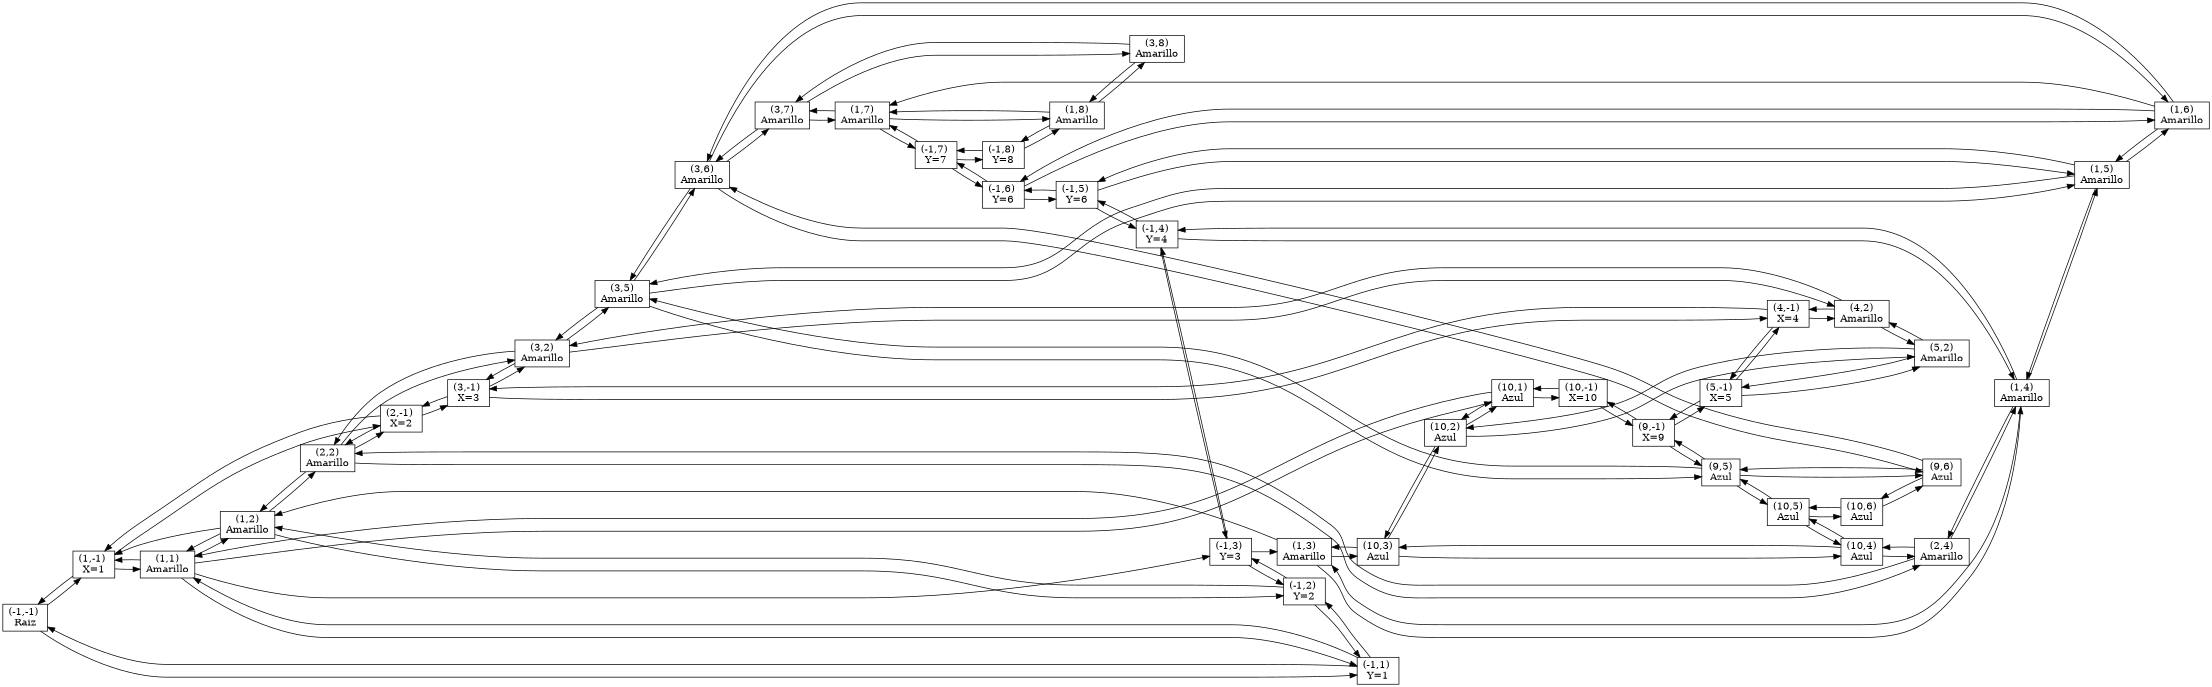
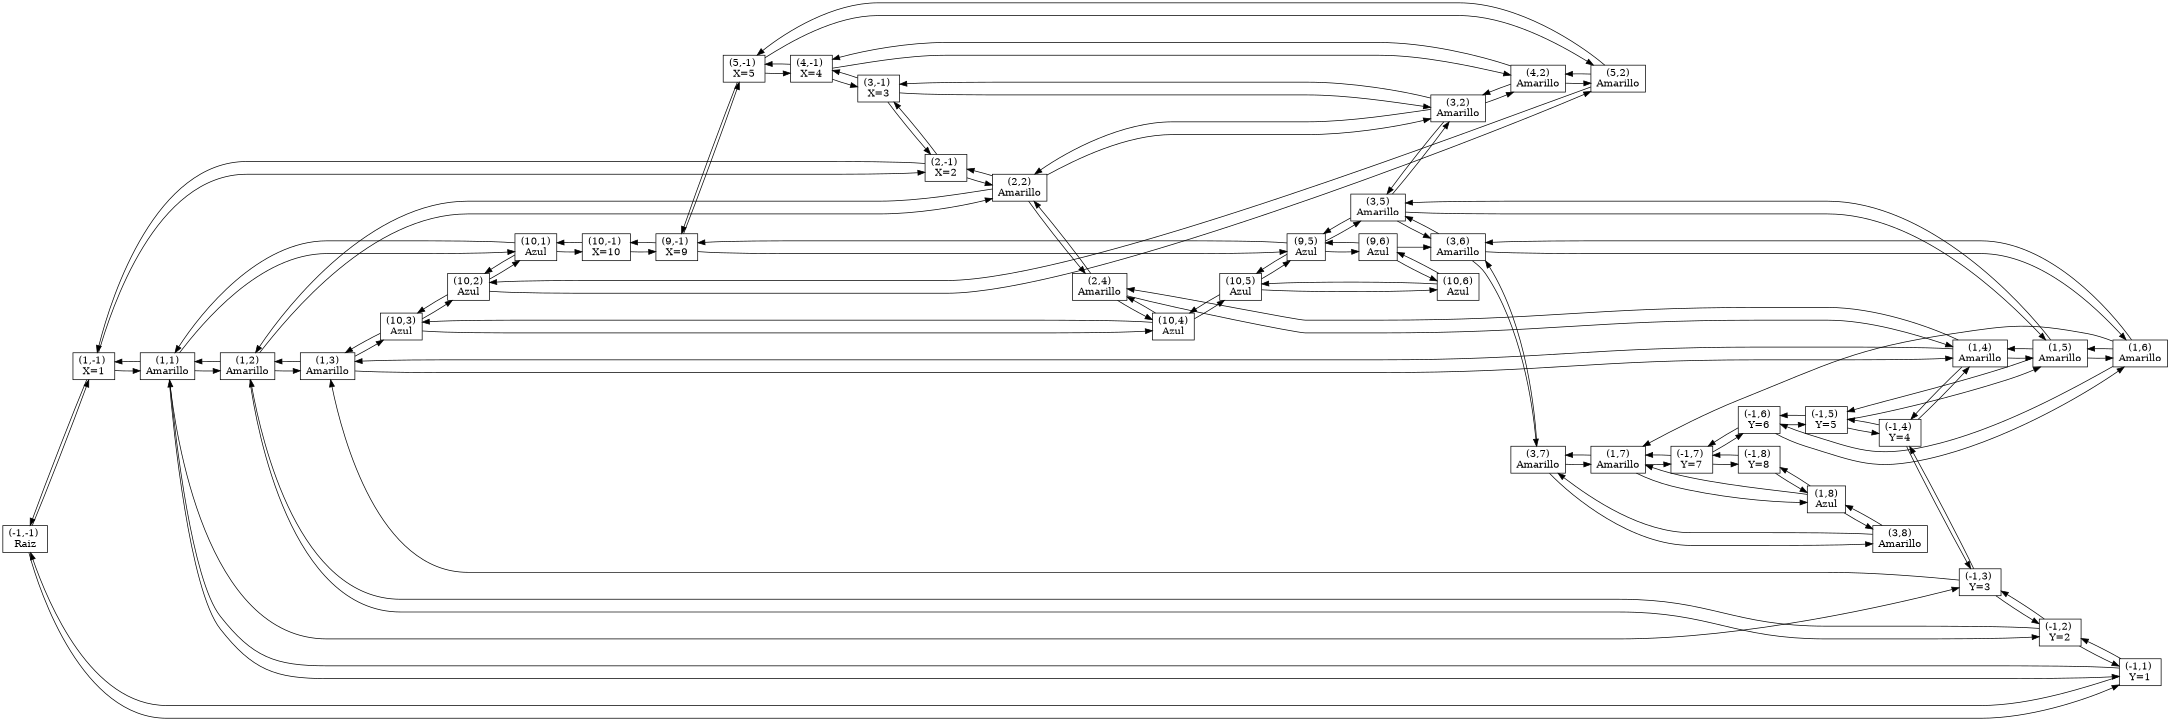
  digraph {
    rank=same
    rankdir=LR
    node [shape=box]
    n1 [label="(-1,-1) \nRaiz"]
    n2 [label="(1,-1) \nX=1"]
    n3 [label="(-1,1) \nY=1"]
    n4 [label="(2,-1) \nX=2"]
    n5 [label="(1,1)\nAmarillo"]
    n6 [label="(-1,2) \nY=2"]
    n7 [label="(3,-1) \nX=3"]
    n8 [label="(2,2)\nAmarillo"]
    n9 [label="(10,1)\nAzul"]
    n10 [label="(-1,3) \nY=3"]
    n11 [label="(1,2)\nAmarillo"]
    n12 [label="(4,-1) \nX=4"]
    n13 [label="(3,2)\nAmarillo"]
    n14 [label="(2,4)\nAmarillo"]
    n15 [label="(5,-1) \nX=5"]
    n16 [label="(4,2)\nAmarillo"]
    n17 [label="(3,5)\nAmarillo"]
    n18 [label="(9,-1) \nX=9"]
    n19 [label="(5,2)\nAmarillo"]
    n20 [label="(10,-1) \nX=10"]
    n21 [label="(9,5)\nAzul"]
    n22 [label="(10,2)\nAzul"]
    n23 [label="(9,6)\nAzul"]
    n24 [label="(10,5)\nAzul"]
    n25 [label="(-1,4) \nY=4"]
    n26 [label="(1,3)\nAmarillo"]
-   n27 [label="(-1,5) \nY=6"]
+   n27 [label="(-1,5) \nY=5"]
    n28 [label="(1,4)\nAmarillo"]
    n29 [label="(10,3)\nAzul"]
    n30 [label="(-1,6) \nY=6"]
    n31 [label="(1,5)\nAmarillo"]
    n32 [label="(-1,7) \nY=7"]
    n33 [label="(1,6)\nAmarillo"]
    n34 [label="(-1,8) \nY=8"]
    n35 [label="(1,7)\nAmarillo"]
    n36 [label="(3,6)\nAmarillo"]
-   n37 [label="(1,8)\nAmarillo"]
+   n37 [label="(1,8)\nAzul"]
    n38 [label="(3,7)\nAmarillo"]
    n39 [label="(3,8)\nAmarillo"]
    n40 [label="(10,4)\nAzul"]
    n41 [label="(10,6)\nAzul"]
    n1 -> n2
    n1 -> n3
    n2 -> n1
    n2 -> n4
    n2 -> n5
    n3 -> n1
    n3 -> n5
    n3 -> n6
    n4 -> n2
    n4 -> n7
    n4 -> n8
    n5 -> n2
    n5 -> n3
    n5 -> n9
    n5 -> n10
    n5 -> n11
    n6 -> n3
    n6 -> n10
    n6 -> n11
    n7 -> n4
    n7 -> n12
    n7 -> n13
    n8 -> n4
    n8 -> n11
    n8 -> n13
    n8 -> n14
    n9 -> n5
    n9 -> n20
    n9 -> n22
    n10 -> n6
    n10 -> n25
    n10 -> n26
    n11 -> n5
    n11 -> n6
    n11 -> n8
-   n11 -> n2
+   n11 -> n26
    n12 -> n7
    n12 -> n15
    n12 -> n16
    n13 -> n7
    n13 -> n8
    n13 -> n16
    n13 -> n17
    n14 -> n8
    n14 -> n28
    n14 -> n40
    n15 -> n12
    n15 -> n18
    n15 -> n19
    n16 -> n12
    n16 -> n13
    n16 -> n19
    n17 -> n13
    n17 -> n21
    n17 -> n31
    n17 -> n36
    n18 -> n15
    n18 -> n20
    n18 -> n21
    n19 -> n15
    n19 -> n16
    n19 -> n22
    n20 -> n9
    n20 -> n18
    n21 -> n17
    n21 -> n18
    n21 -> n23
    n21 -> n24
    n22 -> n9
    n22 -> n19
    n22 -> n29
    n23 -> n21
    n23 -> n36
    n23 -> n41
    n24 -> n21
    n24 -> n40
    n24 -> n41
    n25 -> n10
    n25 -> n27
    n25 -> n28
    n26 -> n11
    n26 -> n28
    n26 -> n29
    n27 -> n25
    n27 -> n30
    n27 -> n31
    n28 -> n14
    n28 -> n25
    n28 -> n26
    n28 -> n31
    n29 -> n22
    n29 -> n26
    n29 -> n40
    n30 -> n27
    n30 -> n32
    n30 -> n33
    n31 -> n17
    n31 -> n27
    n31 -> n28
    n31 -> n33
    n32 -> n30
    n32 -> n34
    n32 -> n35
    n33 -> n30
    n33 -> n31
    n33 -> n35
    n33 -> n36
    n34 -> n32
    n34 -> n37
    n35 -> n32
    n35 -> n37
    n35 -> n38
    n36 -> n17
-   n36 -> n23
    n36 -> n33
    n36 -> n38
    n37 -> n34
    n37 -> n35
    n37 -> n39
    n38 -> n35
    n38 -> n36
    n38 -> n39
    n39 -> n37
    n39 -> n38
    n40 -> n14
    n40 -> n24
    n40 -> n29
    n41 -> n23
    n41 -> n24
  }
